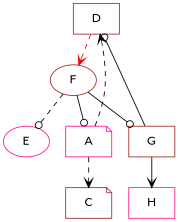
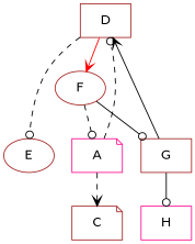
  digraph {
    fontname=Lato
    node [color=brown fontname=Lato shape=box]
    edge [arrowhead=odot fontname=Lato style=dashed]
    n1 [label=D]
    n2 [label=F shape=ellipse]
-   n3 [color=deeppink label=E shape=ellipse]
+   n3 [label=E shape=ellipse]
    n4 [color=deeppink label=A shape=note]
    n5 [label=G]
    n6 [label=C shape=note]
    n7 [color=deeppink label=H]
-   n1 -> n2 [arrowhead=vee color=red]
-   n2 -> n3
-   n2 -> n4 [style=solid]
+   n1 -> n2 [arrowhead=vee color=red style=solid]
+   n1 -> n3
+   n2 -> n4
    n2 -> n5 [style=solid]
-   n4 -> n1 [arrowhead=vee]
+   n4 -> n1
    n4 -> n6 [arrowhead=vee]
-   n5 -> n1 [style=solid]
-   n5 -> n7 [arrowhead=vee style=solid]
+   n5 -> n1 [arrowhead=vee style=solid]
+   n5 -> n7 [style=solid]
  }
